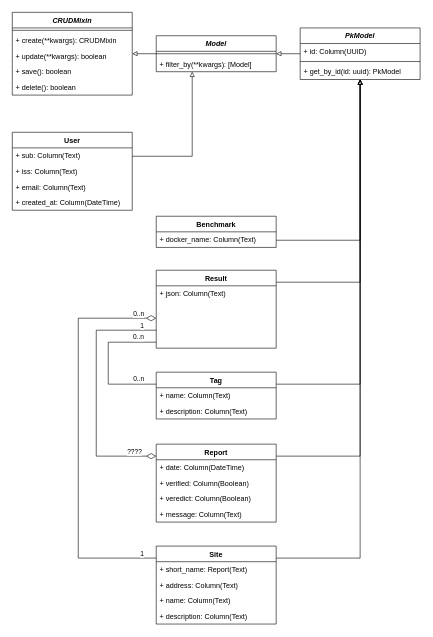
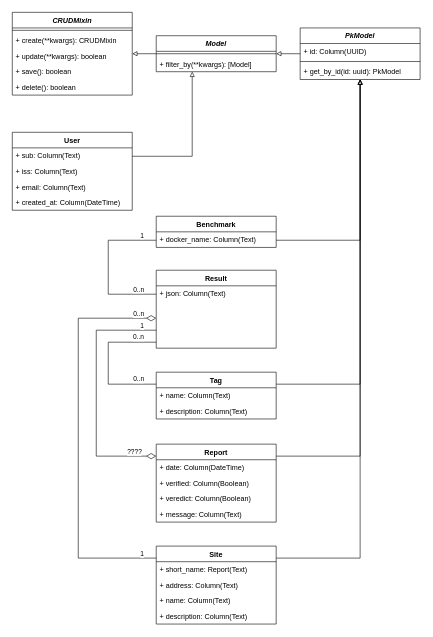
  <mxCell id="0" />
  <mxCell id="1" parent="0" />
  <mxCell id="2" style="edgeStyle=orthogonalEdgeStyle;rounded=0;orthogonalLoop=1;jettySize=auto;html=1;endArrow=block;endFill=0;" edge="1" parent="1" source="3" target="22"><mxGeometry relative="1" as="geometry"><Array as="points"><mxPoint x="600" y="760" /></Array></mxGeometry></mxCell>
  <mxCell id="3" value="Report" style="swimlane;fontStyle=1;align=center;verticalAlign=top;childLayout=stackLayout;horizontal=1;startSize=26;horizontalStack=0;resizeParent=1;resizeParentMax=0;resizeLast=0;collapsible=1;marginBottom=0;" vertex="1" parent="1"><mxGeometry x="260" y="740" width="200" height="130" as="geometry"><mxRectangle x="180" y="50" width="100" height="26" as="alternateBounds" /></mxGeometry></mxCell>
  <mxCell id="4" value="+ date: Column(DateTime)" style="text;strokeColor=none;fillColor=none;align=left;verticalAlign=top;spacingLeft=4;spacingRight=4;overflow=hidden;rotatable=0;points=[[0,0.5],[1,0.5]];portConstraint=eastwest;" vertex="1" parent="3"><mxGeometry y="26" width="200" height="26" as="geometry" /></mxCell>
  <mxCell id="5" value="+ verified: Column(Boolean)" style="text;strokeColor=none;fillColor=none;align=left;verticalAlign=top;spacingLeft=4;spacingRight=4;overflow=hidden;rotatable=0;points=[[0,0.5],[1,0.5]];portConstraint=eastwest;" vertex="1" parent="3"><mxGeometry y="52" width="200" height="26" as="geometry" /></mxCell>
  <mxCell id="6" value="+ veredict: Column(Boolean)" style="text;strokeColor=none;fillColor=none;align=left;verticalAlign=top;spacingLeft=4;spacingRight=4;overflow=hidden;rotatable=0;points=[[0,0.5],[1,0.5]];portConstraint=eastwest;" vertex="1" parent="3"><mxGeometry y="78" width="200" height="26" as="geometry" /></mxCell>
  <mxCell id="7" value="+ message: Column(Text)" style="text;strokeColor=none;fillColor=none;align=left;verticalAlign=top;spacingLeft=4;spacingRight=4;overflow=hidden;rotatable=0;points=[[0,0.5],[1,0.5]];portConstraint=eastwest;" vertex="1" parent="3"><mxGeometry y="104" width="200" height="26" as="geometry" /></mxCell>
- <mxCell id="8" style="edgeStyle=orthogonalEdgeStyle;rounded=0;orthogonalLoop=1;jettySize=auto;html=1;endArrow=block;endFill=0;" edge="1" parent="1" source="9" target="22"><mxGeometry relative="1" as="geometry"><Array as="points"><mxPoint x="600" y="470" /></Array></mxGeometry></mxCell>
  <mxCell id="9" value="Result" style="swimlane;fontStyle=1;align=center;verticalAlign=top;childLayout=stackLayout;horizontal=1;startSize=26;horizontalStack=0;resizeParent=1;resizeParentMax=0;resizeLast=0;collapsible=1;marginBottom=0;" vertex="1" parent="1"><mxGeometry x="260" y="450" width="200" height="130" as="geometry"><mxRectangle x="180" y="50" width="100" height="26" as="alternateBounds" /></mxGeometry></mxCell>
  <mxCell id="10" value="+ json: Column(Text)" style="text;strokeColor=none;fillColor=none;align=left;verticalAlign=top;spacingLeft=4;spacingRight=4;overflow=hidden;rotatable=0;points=[[0,0.5],[1,0.5]];portConstraint=eastwest;" vertex="1" parent="9"><mxGeometry y="26" width="200" height="104" as="geometry" /></mxCell>
  <mxCell id="11" value="CRUDMixin" style="swimlane;fontStyle=3;align=center;verticalAlign=top;childLayout=stackLayout;horizontal=1;startSize=26;horizontalStack=0;resizeParent=1;resizeParentMax=0;resizeLast=0;collapsible=1;marginBottom=0;" vertex="1" parent="1"><mxGeometry x="20" y="20" width="200" height="138" as="geometry" /></mxCell>
  <mxCell id="12" value="" style="line;strokeWidth=1;fillColor=none;align=left;verticalAlign=middle;spacingTop=-1;spacingLeft=3;spacingRight=3;rotatable=0;labelPosition=right;points=[];portConstraint=eastwest;" vertex="1" parent="11"><mxGeometry y="26" width="200" height="8" as="geometry" /></mxCell>
  <mxCell id="13" value="+ create(**kwargs): CRUDMixin" style="text;strokeColor=none;fillColor=none;align=left;verticalAlign=top;spacingLeft=4;spacingRight=4;overflow=hidden;rotatable=0;points=[[0,0.5],[1,0.5]];portConstraint=eastwest;" vertex="1" parent="11"><mxGeometry y="34" width="200" height="26" as="geometry" /></mxCell>
  <mxCell id="14" value="+ update(**kwargs): boolean" style="text;strokeColor=none;fillColor=none;align=left;verticalAlign=top;spacingLeft=4;spacingRight=4;overflow=hidden;rotatable=0;points=[[0,0.5],[1,0.5]];portConstraint=eastwest;" vertex="1" parent="11"><mxGeometry y="60" width="200" height="26" as="geometry" /></mxCell>
  <mxCell id="15" value="+ save(): boolean" style="text;strokeColor=none;fillColor=none;align=left;verticalAlign=top;spacingLeft=4;spacingRight=4;overflow=hidden;rotatable=0;points=[[0,0.5],[1,0.5]];portConstraint=eastwest;" vertex="1" parent="11"><mxGeometry y="86" width="200" height="26" as="geometry" /></mxCell>
  <mxCell id="16" value="+ delete(): boolean" style="text;strokeColor=none;fillColor=none;align=left;verticalAlign=top;spacingLeft=4;spacingRight=4;overflow=hidden;rotatable=0;points=[[0,0.5],[1,0.5]];portConstraint=eastwest;" vertex="1" parent="11"><mxGeometry y="112" width="200" height="26" as="geometry" /></mxCell>
  <mxCell id="17" style="edgeStyle=orthogonalEdgeStyle;rounded=0;orthogonalLoop=1;jettySize=auto;html=1;endArrow=block;endFill=0;" edge="1" parent="1" source="18" target="11"><mxGeometry relative="1" as="geometry" /></mxCell>
  <mxCell id="18" value="Model" style="swimlane;fontStyle=3;align=center;verticalAlign=top;childLayout=stackLayout;horizontal=1;startSize=26;horizontalStack=0;resizeParent=1;resizeParentMax=0;resizeLast=0;collapsible=1;marginBottom=0;" vertex="1" parent="1"><mxGeometry x="260" y="59" width="200" height="60" as="geometry" /></mxCell>
  <mxCell id="19" value="" style="line;strokeWidth=1;fillColor=none;align=left;verticalAlign=middle;spacingTop=-1;spacingLeft=3;spacingRight=3;rotatable=0;labelPosition=right;points=[];portConstraint=eastwest;" vertex="1" parent="18"><mxGeometry y="26" width="200" height="8" as="geometry" /></mxCell>
  <mxCell id="20" value="+ filter_by(**kwargs): [Model]" style="text;strokeColor=none;fillColor=none;align=left;verticalAlign=top;spacingLeft=4;spacingRight=4;overflow=hidden;rotatable=0;points=[[0,0.5],[1,0.5]];portConstraint=eastwest;" vertex="1" parent="18"><mxGeometry y="34" width="200" height="26" as="geometry" /></mxCell>
  <mxCell id="21" style="edgeStyle=orthogonalEdgeStyle;rounded=0;orthogonalLoop=1;jettySize=auto;html=1;endArrow=block;endFill=0;" edge="1" parent="1" source="22" target="18"><mxGeometry relative="1" as="geometry" /></mxCell>
  <mxCell id="22" value="PkModel" style="swimlane;fontStyle=3;align=center;verticalAlign=top;childLayout=stackLayout;horizontal=1;startSize=26;horizontalStack=0;resizeParent=1;resizeParentMax=0;resizeLast=0;collapsible=1;marginBottom=0;" vertex="1" parent="1"><mxGeometry x="500" y="46" width="200" height="86" as="geometry" /></mxCell>
  <mxCell id="23" value="+ id: Column(UUID)" style="text;strokeColor=none;fillColor=none;align=left;verticalAlign=top;spacingLeft=4;spacingRight=4;overflow=hidden;rotatable=0;points=[[0,0.5],[1,0.5]];portConstraint=eastwest;" vertex="1" parent="22"><mxGeometry y="26" width="200" height="26" as="geometry" /></mxCell>
  <mxCell id="24" value="" style="line;strokeWidth=1;fillColor=none;align=left;verticalAlign=middle;spacingTop=-1;spacingLeft=3;spacingRight=3;rotatable=0;labelPosition=right;points=[];portConstraint=eastwest;" vertex="1" parent="22"><mxGeometry y="52" width="200" height="8" as="geometry" /></mxCell>
  <mxCell id="25" value="+ get_by_id(id: uuid): PkModel" style="text;strokeColor=none;fillColor=none;align=left;verticalAlign=top;spacingLeft=4;spacingRight=4;overflow=hidden;rotatable=0;points=[[0,0.5],[1,0.5]];portConstraint=eastwest;" vertex="1" parent="22"><mxGeometry y="60" width="200" height="26" as="geometry" /></mxCell>
  <mxCell id="26" style="edgeStyle=orthogonalEdgeStyle;rounded=0;orthogonalLoop=1;jettySize=auto;html=1;endArrow=block;endFill=0;" edge="1" parent="1" source="27" target="22"><mxGeometry relative="1" as="geometry"><Array as="points"><mxPoint x="600" y="640" /></Array></mxGeometry></mxCell>
  <mxCell id="27" value="Tag" style="swimlane;fontStyle=1;align=center;verticalAlign=top;childLayout=stackLayout;horizontal=1;startSize=26;horizontalStack=0;resizeParent=1;resizeParentMax=0;resizeLast=0;collapsible=1;marginBottom=0;" vertex="1" parent="1"><mxGeometry x="260" y="620" width="200" height="78" as="geometry"><mxRectangle x="180" y="50" width="100" height="26" as="alternateBounds" /></mxGeometry></mxCell>
  <mxCell id="28" value="+ name: Column(Text)" style="text;strokeColor=none;fillColor=none;align=left;verticalAlign=top;spacingLeft=4;spacingRight=4;overflow=hidden;rotatable=0;points=[[0,0.5],[1,0.5]];portConstraint=eastwest;" vertex="1" parent="27"><mxGeometry y="26" width="200" height="26" as="geometry" /></mxCell>
  <mxCell id="29" value="+ description: Column(Text)" style="text;strokeColor=none;fillColor=none;align=left;verticalAlign=top;spacingLeft=4;spacingRight=4;overflow=hidden;rotatable=0;points=[[0,0.5],[1,0.5]];portConstraint=eastwest;" vertex="1" parent="27"><mxGeometry y="52" width="200" height="26" as="geometry" /></mxCell>
  <mxCell id="30" style="edgeStyle=orthogonalEdgeStyle;rounded=0;orthogonalLoop=1;jettySize=auto;html=1;endArrow=block;endFill=0;" edge="1" parent="1" source="31" target="22"><mxGeometry relative="1" as="geometry"><Array as="points"><mxPoint x="600" y="930" /></Array></mxGeometry></mxCell>
  <mxCell id="31" value="Site" style="swimlane;fontStyle=1;align=center;verticalAlign=top;childLayout=stackLayout;horizontal=1;startSize=26;horizontalStack=0;resizeParent=1;resizeParentMax=0;resizeLast=0;collapsible=1;marginBottom=0;" vertex="1" parent="1"><mxGeometry x="260" y="910" width="200" height="130" as="geometry"><mxRectangle x="180" y="50" width="100" height="26" as="alternateBounds" /></mxGeometry></mxCell>
  <mxCell id="32" value="+ short_name: Report(Text)" style="text;strokeColor=none;fillColor=none;align=left;verticalAlign=top;spacingLeft=4;spacingRight=4;overflow=hidden;rotatable=0;points=[[0,0.5],[1,0.5]];portConstraint=eastwest;" vertex="1" parent="31"><mxGeometry y="26" width="200" height="26" as="geometry" /></mxCell>
  <mxCell id="33" value="+ address: Column(Text)" style="text;strokeColor=none;fillColor=none;align=left;verticalAlign=top;spacingLeft=4;spacingRight=4;overflow=hidden;rotatable=0;points=[[0,0.5],[1,0.5]];portConstraint=eastwest;" vertex="1" parent="31"><mxGeometry y="52" width="200" height="26" as="geometry" /></mxCell>
  <mxCell id="34" value="+ name: Column(Text)" style="text;strokeColor=none;fillColor=none;align=left;verticalAlign=top;spacingLeft=4;spacingRight=4;overflow=hidden;rotatable=0;points=[[0,0.5],[1,0.5]];portConstraint=eastwest;" vertex="1" parent="31"><mxGeometry y="78" width="200" height="26" as="geometry" /></mxCell>
  <mxCell id="35" value="+ description: Column(Text)" style="text;strokeColor=none;fillColor=none;align=left;verticalAlign=top;spacingLeft=4;spacingRight=4;overflow=hidden;rotatable=0;points=[[0,0.5],[1,0.5]];portConstraint=eastwest;" vertex="1" parent="31"><mxGeometry y="104" width="200" height="26" as="geometry" /></mxCell>
  <mxCell id="36" style="edgeStyle=orthogonalEdgeStyle;rounded=0;orthogonalLoop=1;jettySize=auto;html=1;endArrow=block;endFill=0;" edge="1" parent="1" source="37" target="22"><mxGeometry relative="1" as="geometry"><Array as="points"><mxPoint x="600" y="400" /></Array></mxGeometry></mxCell>
  <mxCell id="37" value="Benchmark" style="swimlane;fontStyle=1;align=center;verticalAlign=top;childLayout=stackLayout;horizontal=1;startSize=26;horizontalStack=0;resizeParent=1;resizeParentMax=0;resizeLast=0;collapsible=1;marginBottom=0;" vertex="1" parent="1"><mxGeometry x="260" y="360" width="200" height="52" as="geometry"><mxRectangle x="180" y="50" width="100" height="26" as="alternateBounds" /></mxGeometry></mxCell>
  <mxCell id="38" value="+ docker_name: Column(Text)" style="text;strokeColor=none;fillColor=none;align=left;verticalAlign=top;spacingLeft=4;spacingRight=4;overflow=hidden;rotatable=0;points=[[0,0.5],[1,0.5]];portConstraint=eastwest;" vertex="1" parent="37"><mxGeometry y="26" width="200" height="26" as="geometry" /></mxCell>
  <mxCell id="39" style="edgeStyle=orthogonalEdgeStyle;rounded=0;orthogonalLoop=1;jettySize=auto;html=1;endArrow=block;endFill=0;" edge="1" parent="1" source="40" target="18"><mxGeometry relative="1" as="geometry"><Array as="points"><mxPoint x="320" y="260" /></Array></mxGeometry></mxCell>
  <mxCell id="40" value="User" style="swimlane;fontStyle=1;align=center;verticalAlign=top;childLayout=stackLayout;horizontal=1;startSize=26;horizontalStack=0;resizeParent=1;resizeParentMax=0;resizeLast=0;collapsible=1;marginBottom=0;" vertex="1" parent="1"><mxGeometry x="20" y="220" width="200" height="130" as="geometry"><mxRectangle x="180" y="50" width="100" height="26" as="alternateBounds" /></mxGeometry></mxCell>
  <mxCell id="41" value="+ sub: Column(Text)" style="text;strokeColor=none;fillColor=none;align=left;verticalAlign=top;spacingLeft=4;spacingRight=4;overflow=hidden;rotatable=0;points=[[0,0.5],[1,0.5]];portConstraint=eastwest;" vertex="1" parent="40"><mxGeometry y="26" width="200" height="26" as="geometry" /></mxCell>
  <mxCell id="42" value="+ iss: Column(Text)" style="text;strokeColor=none;fillColor=none;align=left;verticalAlign=top;spacingLeft=4;spacingRight=4;overflow=hidden;rotatable=0;points=[[0,0.5],[1,0.5]];portConstraint=eastwest;" vertex="1" parent="40"><mxGeometry y="52" width="200" height="26" as="geometry" /></mxCell>
  <mxCell id="43" value="+ email: Column(Text)" style="text;strokeColor=none;fillColor=none;align=left;verticalAlign=top;spacingLeft=4;spacingRight=4;overflow=hidden;rotatable=0;points=[[0,0.5],[1,0.5]];portConstraint=eastwest;" vertex="1" parent="40"><mxGeometry y="78" width="200" height="26" as="geometry" /></mxCell>
  <mxCell id="44" value="+ created_at: Column(DateTime)" style="text;strokeColor=none;fillColor=none;align=left;verticalAlign=top;spacingLeft=4;spacingRight=4;overflow=hidden;rotatable=0;points=[[0,0.5],[1,0.5]];portConstraint=eastwest;" vertex="1" parent="40"><mxGeometry y="104" width="200" height="26" as="geometry" /></mxCell>
  <mxCell id="45" value="" style="endArrow=none;html=1;endSize=12;startArrow=diamondThin;startSize=14;startFill=0;edgeStyle=orthogonalEdgeStyle;endFill=0;rounded=0;" edge="1" parent="1" source="3" target="9"><mxGeometry relative="1" as="geometry"><mxPoint x="0" y="790" as="sourcePoint" /><mxPoint x="160" y="790" as="targetPoint" /><Array as="points"><mxPoint x="160" y="760" /><mxPoint x="160" y="550" /></Array></mxGeometry></mxCell>
  <mxCell id="46" value="????" style="edgeLabel;resizable=0;html=1;align=left;verticalAlign=top;" connectable="0" vertex="1" parent="45"><mxGeometry x="-1" relative="1" as="geometry"><mxPoint x="-50" y="-20" as="offset" /></mxGeometry></mxCell>
  <mxCell id="47" value="1" style="edgeLabel;resizable=0;html=1;align=right;verticalAlign=top;" connectable="0" vertex="1" parent="45"><mxGeometry x="1" relative="1" as="geometry"><mxPoint x="-20" y="-20" as="offset" /></mxGeometry></mxCell>
  <mxCell id="48" value="" style="endArrow=none;html=1;edgeStyle=orthogonalEdgeStyle;rounded=0;" edge="1" parent="1" source="27" target="9"><mxGeometry relative="1" as="geometry"><mxPoint x="0" y="920" as="sourcePoint" /><mxPoint x="160" y="920" as="targetPoint" /><Array as="points"><mxPoint x="180" y="640" /><mxPoint x="180" y="570" /></Array></mxGeometry></mxCell>
  <mxCell id="49" value="0..n" style="edgeLabel;resizable=0;html=1;align=left;verticalAlign=bottom;" connectable="0" vertex="1" parent="48"><mxGeometry x="-1" relative="1" as="geometry"><mxPoint x="-40" as="offset" /></mxGeometry></mxCell>
  <mxCell id="50" value="0..n" style="edgeLabel;resizable=0;html=1;align=right;verticalAlign=bottom;" connectable="0" vertex="1" parent="48"><mxGeometry x="1" relative="1" as="geometry"><mxPoint x="-20" as="offset" /></mxGeometry></mxCell>
+ <mxCell id="51" value="" style="endArrow=none;html=1;edgeStyle=orthogonalEdgeStyle;rounded=0;" edge="1" parent="1" source="9" target="37"><mxGeometry relative="1" as="geometry"><mxPoint x="220" y="480" as="sourcePoint" /><mxPoint x="220" y="420" as="targetPoint" /><Array as="points"><mxPoint x="180" y="490" /><mxPoint x="180" y="400" /></Array></mxGeometry></mxCell>
+ <mxCell id="52" value="0..n" style="edgeLabel;resizable=0;html=1;align=left;verticalAlign=bottom;" connectable="0" vertex="1" parent="51"><mxGeometry x="-1" relative="1" as="geometry"><mxPoint x="-40" as="offset" /></mxGeometry></mxCell>
+ <mxCell id="53" value="1" style="edgeLabel;resizable=0;html=1;align=right;verticalAlign=bottom;" connectable="0" vertex="1" parent="51"><mxGeometry x="1" relative="1" as="geometry"><mxPoint x="-20" as="offset" /></mxGeometry></mxCell>
  <mxCell id="54" value="" style="endArrow=none;html=1;endSize=12;startArrow=diamondThin;startSize=14;startFill=0;edgeStyle=orthogonalEdgeStyle;endFill=0;rounded=0;" edge="1" parent="1" source="9" target="31"><mxGeometry relative="1" as="geometry"><mxPoint x="270" y="755" as="sourcePoint" /><mxPoint x="270" y="550" as="targetPoint" /><Array as="points"><mxPoint x="130" y="530" /><mxPoint x="130" y="930" /></Array></mxGeometry></mxCell>
  <mxCell id="55" value="0..n" style="edgeLabel;resizable=0;html=1;align=left;verticalAlign=top;" connectable="0" vertex="1" parent="54"><mxGeometry x="-1" relative="1" as="geometry"><mxPoint x="-40" y="-20" as="offset" /></mxGeometry></mxCell>
  <mxCell id="56" value="1" style="edgeLabel;resizable=0;html=1;align=right;verticalAlign=top;" connectable="0" vertex="1" parent="54"><mxGeometry x="1" relative="1" as="geometry"><mxPoint x="-20" y="-20" as="offset" /></mxGeometry></mxCell>
